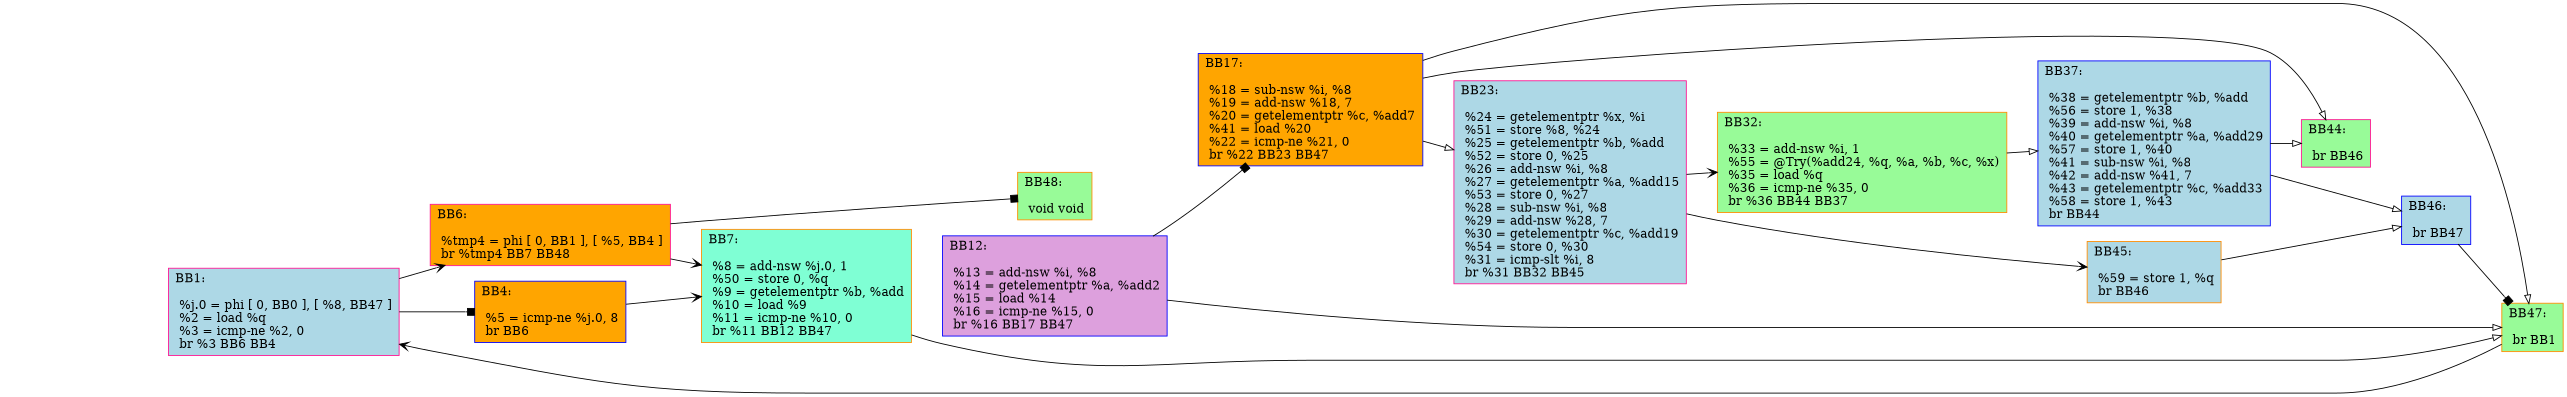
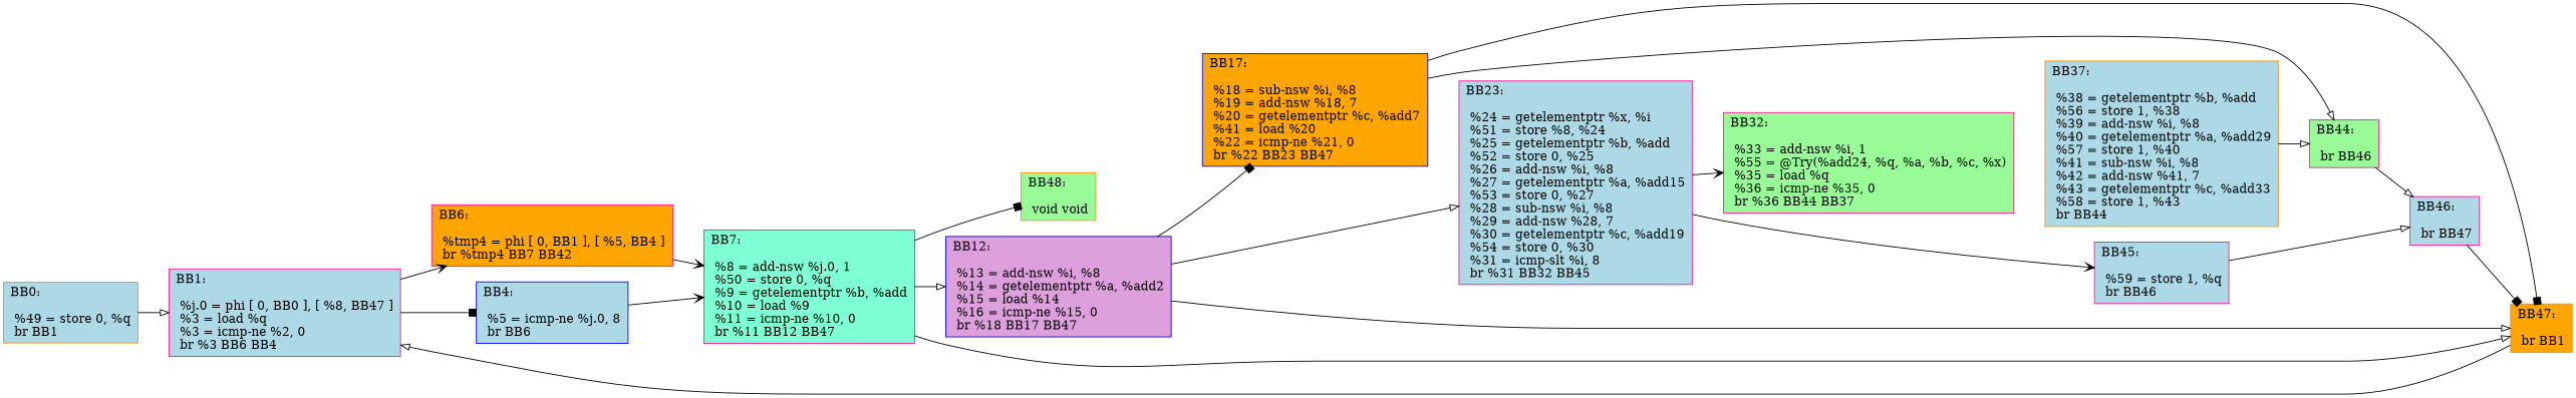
  digraph {
    rankdir=LR
    node [color=darkorange fillcolor=lightblue shape=record style=filled]
    edge [arrowhead=onormal]
-   n2 [color=deeppink label="{BB1:\l\l  %j.0 = phi [ 0, BB0 ], [  %8, BB47 ]\l %2 = load %q\l %3 = icmp-ne %2,  0\l br %3 BB6 BB4\l}"]
-   n3 [color=deeppink fillcolor=orange label="{BB6:\l\l  %tmp4 = phi [ 0, BB1 ], [  %5, BB4 ]\l br %tmp4 BB7 BB48\l}"]
-   n4 [color=blue fillcolor=orange label="{BB4:\l\l  %5 = icmp-ne %j.0,  8\l br  BB6\l}"]
-   n5 [fillcolor=aquamarine label="{BB7:\l\l  %8 = add-nsw %j.0,  1\l %50 = store 0,  %q\l %9 = getelementptr %b,  %add\l %10 = load %9\l %11 = icmp-ne %10,  0\l br %11 BB12 BB47\l}"]
+   n1 [label="{BB0:\l\l  %49 = store 0,  %q\l br  BB1\l}"]
+   n2 [color=deeppink label="{BB1:\l\l  %j.0 = phi [ 0, BB0 ], [  %8, BB47 ]\l %3 = load %q\l %3 = icmp-ne %2,  0\l br %3 BB6 BB4\l}"]
+   n3 [color=deeppink fillcolor=orange label="{BB6:\l\l  %tmp4 = phi [ 0, BB1 ], [  %5, BB4 ]\l br %tmp4 BB7 BB42\l}"]
+   n4 [color=blue label="{BB4:\l\l  %5 = icmp-ne %j.0,  8\l br  BB6\l}"]
+   n5 [color=deeppink fillcolor=aquamarine label="{BB7:\l\l  %8 = add-nsw %j.0,  1\l %50 = store 0,  %q\l %9 = getelementptr %b,  %add\l %10 = load %9\l %11 = icmp-ne %10,  0\l br %11 BB12 BB47\l}"]
    n6 [fillcolor=palegreen label="{BB48:\l\l  void void\l}"]
-   n7 [color=blue fillcolor=plum label="{BB12:\l\l  %13 = add-nsw %i,  %8\l %14 = getelementptr %a,  %add2\l %15 = load %14\l %16 = icmp-ne %15,  0\l br %16 BB17 BB47\l}"]
-   n8 [fillcolor=palegreen label="{BB47:\l\l  br  BB1\l}"]
+   n7 [color=blue fillcolor=plum label="{BB12:\l\l  %13 = add-nsw %i,  %8\l %14 = getelementptr %a,  %add2\l %15 = load %14\l %16 = icmp-ne %15,  0\l br %18 BB17 BB47\l}"]
+   n8 [fillcolor=orange label="{BB47:\l\l  br  BB1\l}"]
    n9 [color=blue fillcolor=orange label="{BB17:\l\l  %18 = sub-nsw %i,  %8\l %19 = add-nsw %18,  7\l %20 = getelementptr %c,  %add7\l %41 = load %20\l %22 = icmp-ne %21,  0\l br %22 BB23 BB47\l}"]
    n10 [color=deeppink label="{BB23:\l\l  %24 = getelementptr %x,  %i\l %51 = store %8,  %24\l %25 = getelementptr %b,  %add\l %52 = store 0,  %25\l %26 = add-nsw %i,  %8\l %27 = getelementptr %a,  %add15\l %53 = store 0,  %27\l %28 = sub-nsw %i,  %8\l %29 = add-nsw %28,  7\l %30 = getelementptr %c,  %add19\l %54 = store 0,  %30\l %31 = icmp-slt %i,  8\l br %31 BB32 BB45\l}"]
    n11 [color=deeppink fillcolor=palegreen label="{BB44:\l\l  br  BB46\l}"]
-   n12 [fillcolor=palegreen label="{BB32:\l\l  %33 = add-nsw %i,  1\l %55 = @Try(%add24, %q, %a, %b, %c, %x)\l %35 = load %q\l %36 = icmp-ne %35,  0\l br %36 BB44 BB37\l}"]
-   n13 [label="{BB45:\l\l  %59 = store 1,  %q\l br  BB46\l}"]
-   n14 [color=blue label="{BB37:\l\l  %38 = getelementptr %b,  %add\l %56 = store 1,  %38\l %39 = add-nsw %i,  %8\l %40 = getelementptr %a,  %add29\l %57 = store 1,  %40\l %41 = sub-nsw %i,  %8\l %42 = add-nsw %41,  7\l %43 = getelementptr %c,  %add33\l %58 = store 1,  %43\l br  BB44\l}"]
-   n15 [color=blue label="{BB46:\l\l  br  BB47\l}"]
+   n12 [color=deeppink fillcolor=palegreen label="{BB32:\l\l  %33 = add-nsw %i,  1\l %55 = @Try(%add24, %q, %a, %b, %c, %x)\l %35 = load %q\l %36 = icmp-ne %35,  0\l br %36 BB44 BB37\l}"]
+   n13 [color=deeppink label="{BB45:\l\l  %59 = store 1,  %q\l br  BB46\l}"]
+   n14 [label="{BB37:\l\l  %38 = getelementptr %b,  %add\l %56 = store 1,  %38\l %39 = add-nsw %i,  %8\l %40 = getelementptr %a,  %add29\l %57 = store 1,  %40\l %41 = sub-nsw %i,  %8\l %42 = add-nsw %41,  7\l %43 = getelementptr %c,  %add33\l %58 = store 1,  %43\l br  BB44\l}"]
+   n15 [color=deeppink label="{BB46:\l\l  br  BB47\l}"]
+   n1 -> n2
    n2 -> n3 [arrowhead=vee]
    n2 -> n4 [arrowhead=box]
    n3 -> n5 [arrowhead=vee]
-   n3 -> n6 [arrowhead=box]
+   n5 -> n6 [arrowhead=box]
    n4 -> n5 [arrowhead=vee]
+   n5 -> n7
    n5 -> n8
    n7 -> n8
    n7 -> n9 [arrowhead=box]
-   n8 -> n2 [arrowhead=vee]
-   n9 -> n8
-   n9 -> n10
+   n8 -> n2
+   n9 -> n8 [arrowhead=box]
+   n7 -> n10
    n9 -> n11
    n10 -> n12 [arrowhead=vee]
    n10 -> n13 [arrowhead=vee]
-   n14 -> n15
-   n12 -> n14
+   n11 -> n15
    n13 -> n15
    n14 -> n11
    n15 -> n8 [arrowhead=box]
  }
